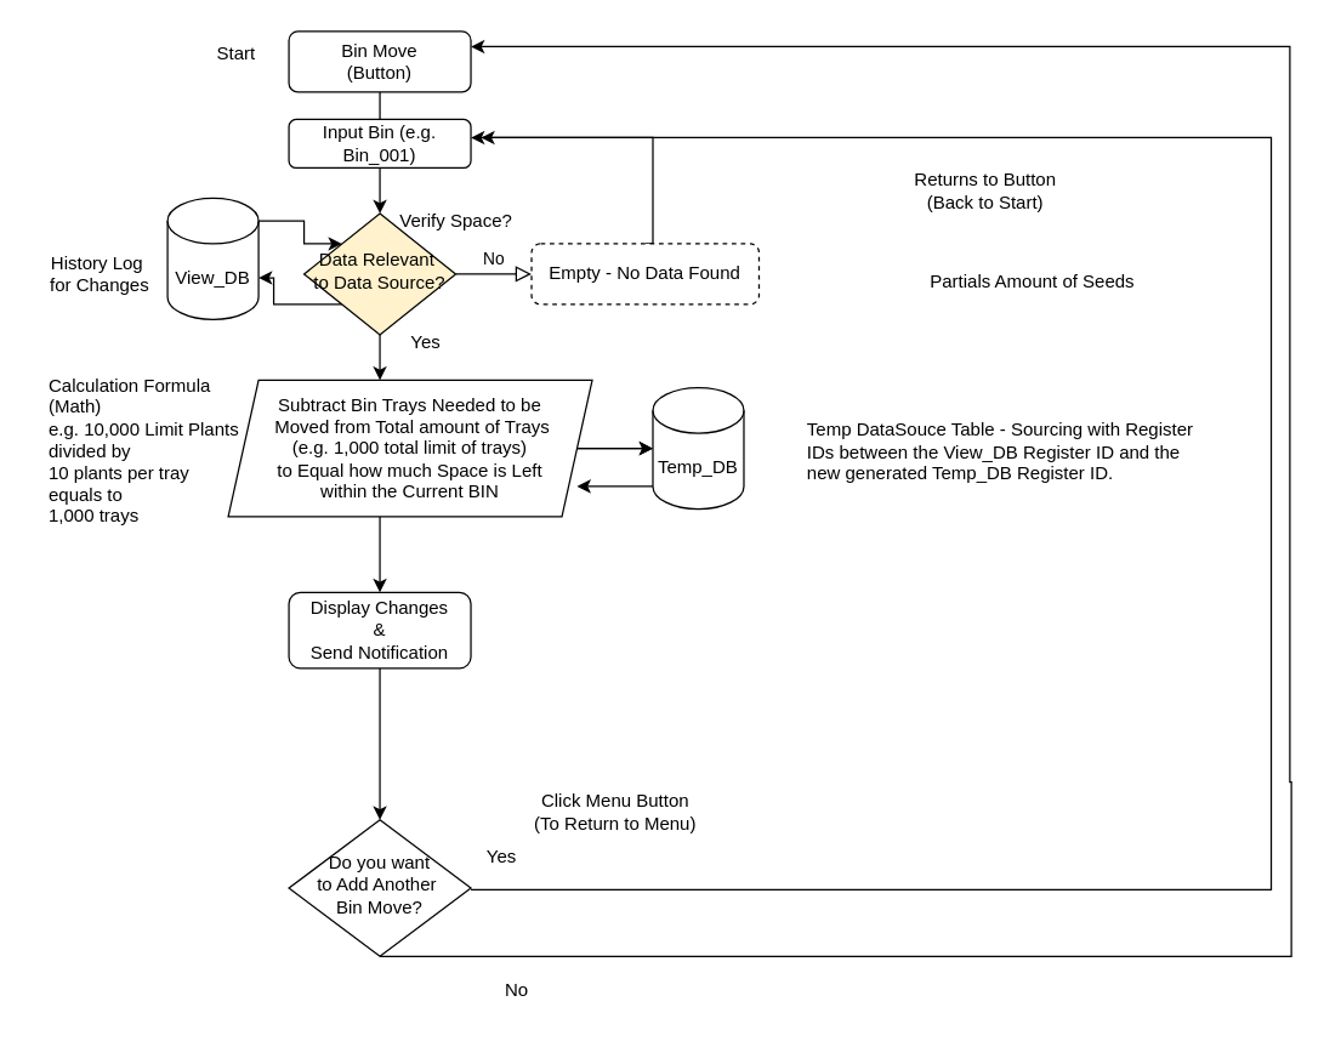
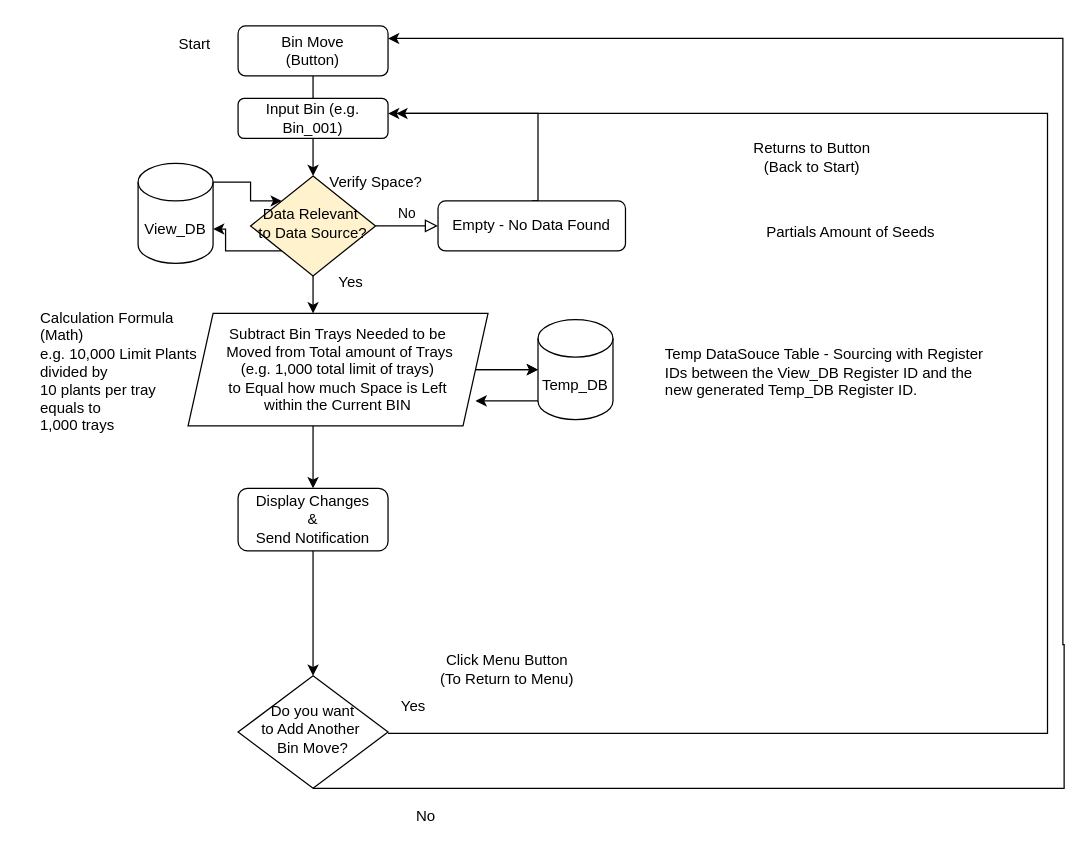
  <mxCell id="0" />
  <mxCell id="1" parent="0" />
  <mxCell id="2" value="" style="rounded=0;html=1;jettySize=auto;orthogonalLoop=1;fontSize=11;endArrow=block;endFill=0;endSize=8;strokeWidth=1;shadow=0;labelBackgroundColor=none;edgeStyle=orthogonalEdgeStyle;" parent="1" source="3" edge="1"><mxGeometry relative="1" as="geometry"><mxPoint x="250" y="90" as="targetPoint" /></mxGeometry></mxCell>
  <mxCell id="3" value="Bin Move&lt;br&gt;(Button)" style="rounded=1;whiteSpace=wrap;html=1;fontSize=12;glass=0;strokeWidth=1;shadow=0;" parent="1" vertex="1"><mxGeometry x="190" y="20" width="120" height="40" as="geometry" /></mxCell>
  <mxCell id="4" value="No" style="edgeStyle=orthogonalEdgeStyle;rounded=0;html=1;jettySize=auto;orthogonalLoop=1;fontSize=11;endArrow=block;endFill=0;endSize=8;strokeWidth=1;shadow=0;labelBackgroundColor=none;" parent="1" source="6" target="8" edge="1"><mxGeometry y="10" relative="1" as="geometry"><mxPoint as="offset" /></mxGeometry></mxCell>
  <mxCell id="5" value="" style="edgeStyle=orthogonalEdgeStyle;rounded=0;orthogonalLoop=1;jettySize=auto;html=1;" parent="1" source="6" target="17" edge="1"><mxGeometry relative="1" as="geometry"><Array as="points"><mxPoint x="250" y="250" /><mxPoint x="250" y="250" /></Array></mxGeometry></mxCell>
  <mxCell id="6" value="Data Relevant&amp;nbsp;&lt;br&gt;to Data Source?" style="rhombus;whiteSpace=wrap;html=1;shadow=0;fontFamily=Helvetica;fontSize=12;align=center;strokeWidth=1;spacing=6;spacingTop=-4;fillColor=#fff2cc;" parent="1" vertex="1"><mxGeometry x="200" y="140" width="100" height="80" as="geometry" /></mxCell>
  <mxCell id="7" style="edgeStyle=orthogonalEdgeStyle;rounded=0;orthogonalLoop=1;jettySize=auto;html=1;exitX=0.5;exitY=0;exitDx=0;exitDy=0;" parent="1" source="8" edge="1"><mxGeometry relative="1" as="geometry"><mxPoint x="425" y="210" as="sourcePoint" /><mxPoint x="310" y="90" as="targetPoint" /><Array as="points"><mxPoint x="430" y="160" /><mxPoint x="430" y="90" /></Array></mxGeometry></mxCell>
- <mxCell id="8" value="Empty - No Data Found" style="rounded=1;whiteSpace=wrap;html=1;fontSize=12;glass=0;strokeWidth=1;shadow=0;dashed=1;" parent="1" vertex="1"><mxGeometry x="350" y="160" width="150" height="40" as="geometry" /></mxCell>
+ <mxCell id="8" value="Empty - No Data Found" style="rounded=1;whiteSpace=wrap;html=1;fontSize=12;glass=0;strokeWidth=1;shadow=0;" parent="1" vertex="1"><mxGeometry x="350" y="160" width="150" height="40" as="geometry" /></mxCell>
  <mxCell id="9" value="" style="edgeStyle=orthogonalEdgeStyle;rounded=0;orthogonalLoop=1;jettySize=auto;html=1;entryX=1;entryY=0.5;entryDx=0;entryDy=0;" parent="1" edge="1"><mxGeometry relative="1" as="geometry"><mxPoint x="316.67" y="90" as="targetPoint" /><Array as="points"><mxPoint x="837.67" y="586" /><mxPoint x="837.67" y="90" /></Array><mxPoint x="310.003" y="586" as="sourcePoint" /></mxGeometry></mxCell>
  <mxCell id="10" value="Do you want&lt;br&gt;to Add Another&amp;nbsp;&lt;br&gt;Bin Move?" style="rhombus;whiteSpace=wrap;html=1;shadow=0;fontFamily=Helvetica;fontSize=12;align=center;strokeWidth=1;spacing=6;spacingTop=-4;" parent="1" vertex="1"><mxGeometry x="190" y="540" width="120" height="90" as="geometry" /></mxCell>
  <mxCell id="11" value="" style="edgeStyle=orthogonalEdgeStyle;rounded=0;orthogonalLoop=1;jettySize=auto;html=1;entryX=1;entryY=0.25;entryDx=0;entryDy=0;exitX=0.5;exitY=1;exitDx=0;exitDy=0;" parent="1" source="10" edge="1" target="3"><mxGeometry relative="1" as="geometry"><mxPoint x="430" y="40" as="targetPoint" /><Array as="points"><mxPoint x="851" y="630" /><mxPoint x="851" y="515" /><mxPoint x="850" y="515" /><mxPoint x="850" y="30" /></Array><mxPoint x="851" y="660" as="sourcePoint" /></mxGeometry></mxCell>
  <mxCell id="12" value="" style="edgeStyle=orthogonalEdgeStyle;rounded=0;orthogonalLoop=1;jettySize=auto;html=1;entryX=0.5;entryY=0;entryDx=0;entryDy=0;" edge="1" parent="1" source="13" target="10"><mxGeometry relative="1" as="geometry"><Array as="points" /></mxGeometry></mxCell>
  <mxCell id="13" value="Display Changes&lt;br&gt;&amp;amp;&lt;br&gt;Send Notification" style="rounded=1;whiteSpace=wrap;html=1;fontSize=12;glass=0;strokeWidth=1;shadow=0;" parent="1" vertex="1"><mxGeometry x="190" y="390" width="120" height="50" as="geometry" /></mxCell>
  <mxCell id="14" value="" style="edgeStyle=orthogonalEdgeStyle;rounded=0;orthogonalLoop=1;jettySize=auto;html=1;" parent="1" edge="1"><mxGeometry relative="1" as="geometry"><mxPoint x="250" y="340" as="sourcePoint" /><mxPoint x="250" y="390" as="targetPoint" /></mxGeometry></mxCell>
  <mxCell id="15" value="" style="edgeStyle=orthogonalEdgeStyle;rounded=0;orthogonalLoop=1;jettySize=auto;html=1;" parent="1" source="17" target="23" edge="1"><mxGeometry relative="1" as="geometry" /></mxCell>
  <mxCell id="16" value="" style="edgeStyle=orthogonalEdgeStyle;rounded=0;orthogonalLoop=1;jettySize=auto;html=1;" parent="1" source="17" target="23" edge="1"><mxGeometry relative="1" as="geometry" /></mxCell>
  <mxCell id="17" value="Subtract Bin Trays Needed to be&lt;br&gt;&amp;nbsp;Moved&amp;nbsp;from Total amount of Trays &lt;br&gt;(e.g. 1,000 total limit of trays)&lt;br&gt;to Equal how much Space is Left&lt;br&gt;within the Current BIN" style="shape=parallelogram;perimeter=parallelogramPerimeter;whiteSpace=wrap;html=1;fixedSize=1;" parent="1" vertex="1"><mxGeometry x="150" y="250" width="240" height="90" as="geometry" /></mxCell>
  <mxCell id="18" value="Yes" style="text;html=1;align=center;verticalAlign=middle;resizable=0;points=[];autosize=1;strokeColor=none;fillColor=none;" parent="1" vertex="1"><mxGeometry x="260" y="210" width="40" height="30" as="geometry" /></mxCell>
  <mxCell id="19" value="Yes" style="text;html=1;align=center;verticalAlign=middle;resizable=0;points=[];autosize=1;strokeColor=none;fillColor=none;" parent="1" vertex="1"><mxGeometry x="310" y="550" width="40" height="30" as="geometry" /></mxCell>
  <mxCell id="20" value="Returns to Button&lt;br&gt;(Back to Start)" style="text;html=1;align=center;verticalAlign=middle;resizable=0;points=[];autosize=1;strokeColor=none;fillColor=none;" parent="1" vertex="1"><mxGeometry x="589" y="105" width="120" height="40" as="geometry" /></mxCell>
  <mxCell id="21" value="Start" style="text;html=1;align=center;verticalAlign=middle;resizable=0;points=[];autosize=1;strokeColor=none;fillColor=none;" parent="1" vertex="1"><mxGeometry x="130" y="20" width="50" height="30" as="geometry" /></mxCell>
  <mxCell id="22" value="" style="edgeStyle=orthogonalEdgeStyle;rounded=0;orthogonalLoop=1;jettySize=auto;html=1;exitX=0;exitY=1;exitDx=0;exitDy=-15;exitPerimeter=0;" parent="1" source="23" edge="1"><mxGeometry relative="1" as="geometry"><mxPoint x="430" y="210" as="sourcePoint" /><mxPoint x="380" y="320" as="targetPoint" /><Array as="points" /></mxGeometry></mxCell>
  <mxCell id="23" value="Temp_DB" style="shape=cylinder3;whiteSpace=wrap;html=1;boundedLbl=1;backgroundOutline=1;size=15;" parent="1" vertex="1"><mxGeometry x="430" y="255" width="60" height="80" as="geometry" /></mxCell>
  <mxCell id="24" value="View_DB" style="shape=cylinder3;whiteSpace=wrap;html=1;boundedLbl=1;backgroundOutline=1;size=15;" parent="1" vertex="1"><mxGeometry x="110" y="130" width="60" height="80" as="geometry" /></mxCell>
  <mxCell id="25" value="&lt;br&gt;Temp DataSouce Table - Sourcing with Register IDs between the View_DB Register ID and the new generated Temp_DB Register ID." style="text;whiteSpace=wrap;html=1;" parent="1" vertex="1"><mxGeometry x="530" y="255" width="260" height="70" as="geometry" /></mxCell>
  <mxCell id="26" value="" style="edgeStyle=orthogonalEdgeStyle;rounded=0;orthogonalLoop=1;jettySize=auto;html=1;exitX=1;exitY=0;exitDx=0;exitDy=15;exitPerimeter=0;entryX=0;entryY=0;entryDx=0;entryDy=0;" parent="1" source="24" target="6" edge="1"><mxGeometry relative="1" as="geometry"><mxPoint x="190" y="150" as="sourcePoint" /><mxPoint x="260" y="150" as="targetPoint" /><Array as="points"><mxPoint x="200" y="145" /><mxPoint x="200" y="160" /></Array></mxGeometry></mxCell>
  <mxCell id="27" value="" style="edgeStyle=orthogonalEdgeStyle;rounded=0;orthogonalLoop=1;jettySize=auto;html=1;exitX=0;exitY=1;exitDx=0;exitDy=0;entryX=1;entryY=0;entryDx=0;entryDy=52.5;entryPerimeter=0;" parent="1" source="6" target="24" edge="1"><mxGeometry relative="1" as="geometry"><mxPoint x="200" y="200" as="sourcePoint" /><mxPoint x="130" y="200" as="targetPoint" /><Array as="points" /></mxGeometry></mxCell>
  <mxCell id="28" value="Calculation Formula&#10; (Math)&#10; e.g. 10,000 Limit Plants &#10;divided by &#10;10 plants per tray &#10;equals to&#10;1,000 trays" style="text;whiteSpace=wrap;html=1;" parent="1" vertex="1"><mxGeometry y="240" width="160" height="120" as="geometry" x="30" /></mxCell>
  <mxCell id="29" value="" style="edgeStyle=orthogonalEdgeStyle;rounded=0;orthogonalLoop=1;jettySize=auto;html=1;entryX=0.5;entryY=0;entryDx=0;entryDy=0;" parent="1" source="30" target="6" edge="1"><mxGeometry relative="1" as="geometry" /></mxCell>
  <mxCell id="30" value="Input Bin (e.g. Bin_001)" style="rounded=1;whiteSpace=wrap;html=1;" parent="1" vertex="1"><mxGeometry x="190" y="78" width="120" height="32" as="geometry" /></mxCell>
  <mxCell id="31" value="Click Menu Button&lt;br&gt;(To Return to Menu)" style="text;html=1;align=center;verticalAlign=middle;resizable=0;points=[];autosize=1;strokeColor=none;fillColor=none;" parent="1" vertex="1"><mxGeometry x="340" y="515" width="130" height="40" as="geometry" /></mxCell>
  <mxCell id="32" value="No" style="text;html=1;align=center;verticalAlign=middle;resizable=0;points=[];autosize=1;strokeColor=none;fillColor=none;" vertex="1" parent="1"><mxGeometry x="320" y="638" width="40" height="30" as="geometry" /></mxCell>
- <mxCell id="33" value="History Log&amp;nbsp;&lt;br&gt;for Changes" style="text;html=1;align=center;verticalAlign=middle;resizable=0;points=[];autosize=1;strokeColor=none;fillColor=none;" vertex="1" parent="1"><mxGeometry x="20" y="160" width="90" height="40" as="geometry" /></mxCell>
  <mxCell id="34" value="Verify Space?" style="text;html=1;align=center;verticalAlign=middle;resizable=0;points=[];autosize=1;strokeColor=none;fillColor=none;" vertex="1" parent="1"><mxGeometry x="250" y="130" width="100" height="30" as="geometry" /></mxCell>
  <mxCell id="35" value="Partials Amount of Seeds" style="text;html=1;align=center;verticalAlign=middle;resizable=0;points=[];autosize=1;strokeColor=none;fillColor=none;" vertex="1" parent="1"><mxGeometry x="600" y="170" width="160" height="30" as="geometry" /></mxCell>
